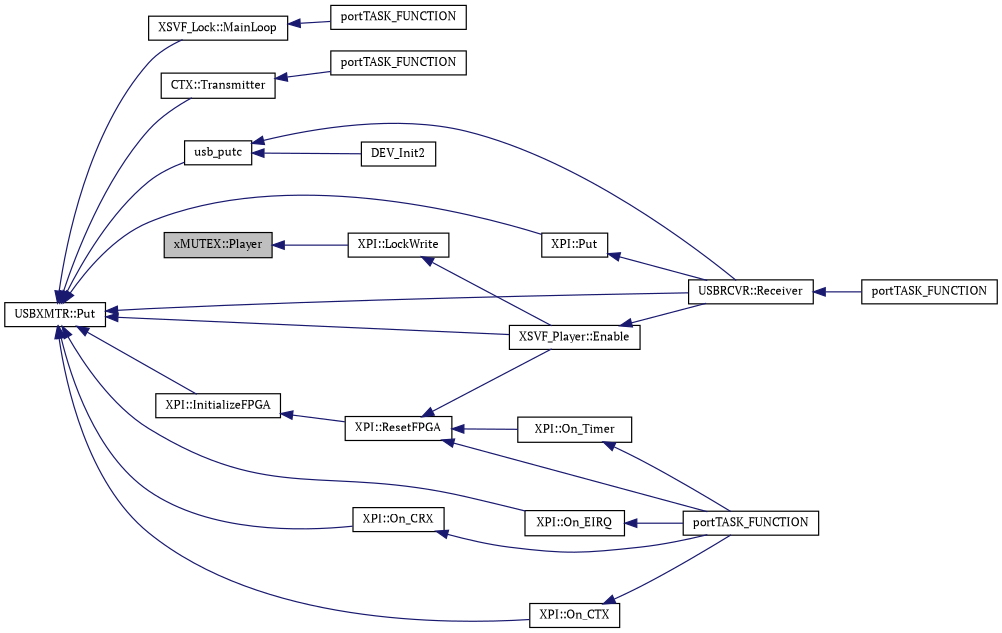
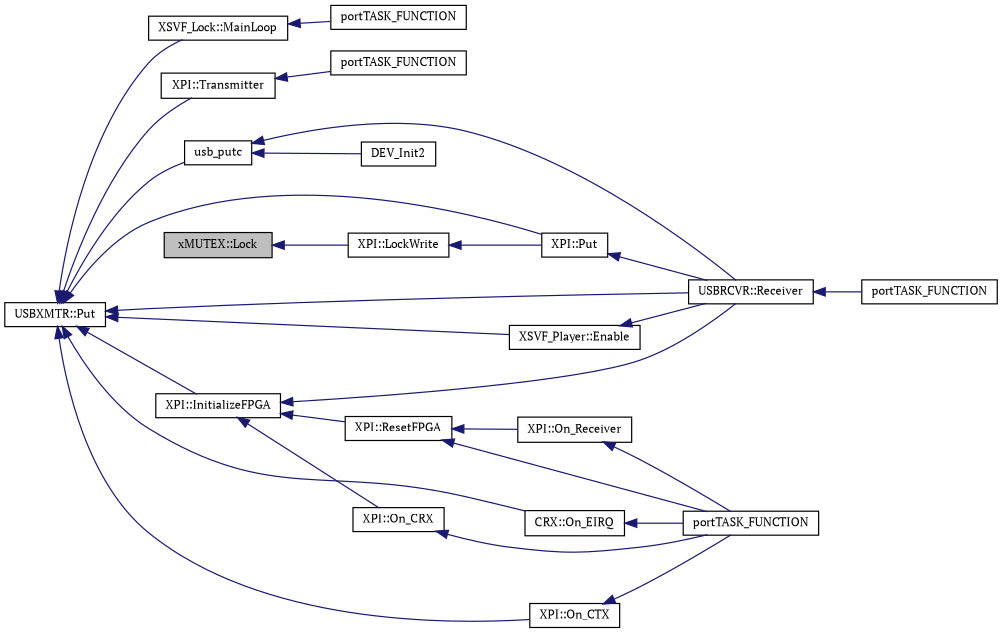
  digraph {
    fontname="PT Serif"
    rankdir=LR
    node [color=black fontname="PT Serif" fontsize=10 shape=record]
    edge [color=midnightblue dir=back fontname="PT Serif" fontsize=10 labelfontname=FreeSans labelfontsize=10 style=solid]
-   n1 [fillcolor=grey75 fontcolor=black height=0.2 label="xMUTEX::Player" style=filled width=0.4]
+   n1 [fillcolor=grey75 fontcolor=black height=0.2 label="xMUTEX::Lock" style=filled width=0.4]
    n2 [height=0.2 label="XPI::LockWrite" width=0.4]
    n3 [height=0.2 label="XPI::Put" width=0.4]
    n4 [height=0.2 label="USBRCVR::Receiver" width=0.4]
    n5 [height=0.2 label=portTASK_FUNCTION width=0.4]
    n6 [height=0.2 label="USBXMTR::Put" width=0.4]
    n7 [height=0.2 label="XSVF_Player::Enable" width=0.4]
    n8 [height=0.2 label="XPI::InitializeFPGA" width=0.4]
    n9 [height=0.2 label="XSVF_Lock::MainLoop" width=0.4]
    n10 [height=0.2 label="XPI::On_CRX" width=0.4]
    n11 [height=0.2 label="XPI::On_CTX" width=0.4]
-   n12 [height=0.2 label="XPI::On_EIRQ" width=0.4]
-   n13 [height=0.2 label="CTX::Transmitter" width=0.4]
+   n12 [height=0.2 label="CRX::On_EIRQ" width=0.4]
+   n13 [height=0.2 label="XPI::Transmitter" width=0.4]
    n14 [height=0.2 label=usb_putc width=0.4]
    n15 [height=0.2 label="XPI::ResetFPGA" width=0.4]
    n16 [height=0.2 label=portTASK_FUNCTION width=0.4]
    n17 [height=0.2 label=portTASK_FUNCTION width=0.4]
-   n18 [height=0.2 label="XPI::On_Timer" width=0.4]
+   n18 [height=0.2 label="XPI::On_Receiver" width=0.4]
    n19 [height=0.2 label=portTASK_FUNCTION width=0.4]
    n20 [height=0.2 label=DEV_Init2 width=0.4]
    n1 -> n2
-   n2 -> n7
+   n2 -> n3
    n3 -> n4
    n4 -> n5
    n6 -> n3
    n6 -> n4
    n6 -> n7
    n6 -> n8
    n6 -> n9
-   n6 -> n10
+   n8 -> n10
    n6 -> n11
    n6 -> n12
    n6 -> n13
    n6 -> n14
    n7 -> n4
+   n8 -> n4
    n8 -> n15
    n9 -> n16
    n10 -> n17
    n11 -> n17
    n12 -> n17
    n13 -> n19
    n14 -> n4
    n14 -> n20
-   n15 -> n7
    n15 -> n17
    n15 -> n18
    n18 -> n17
  }
